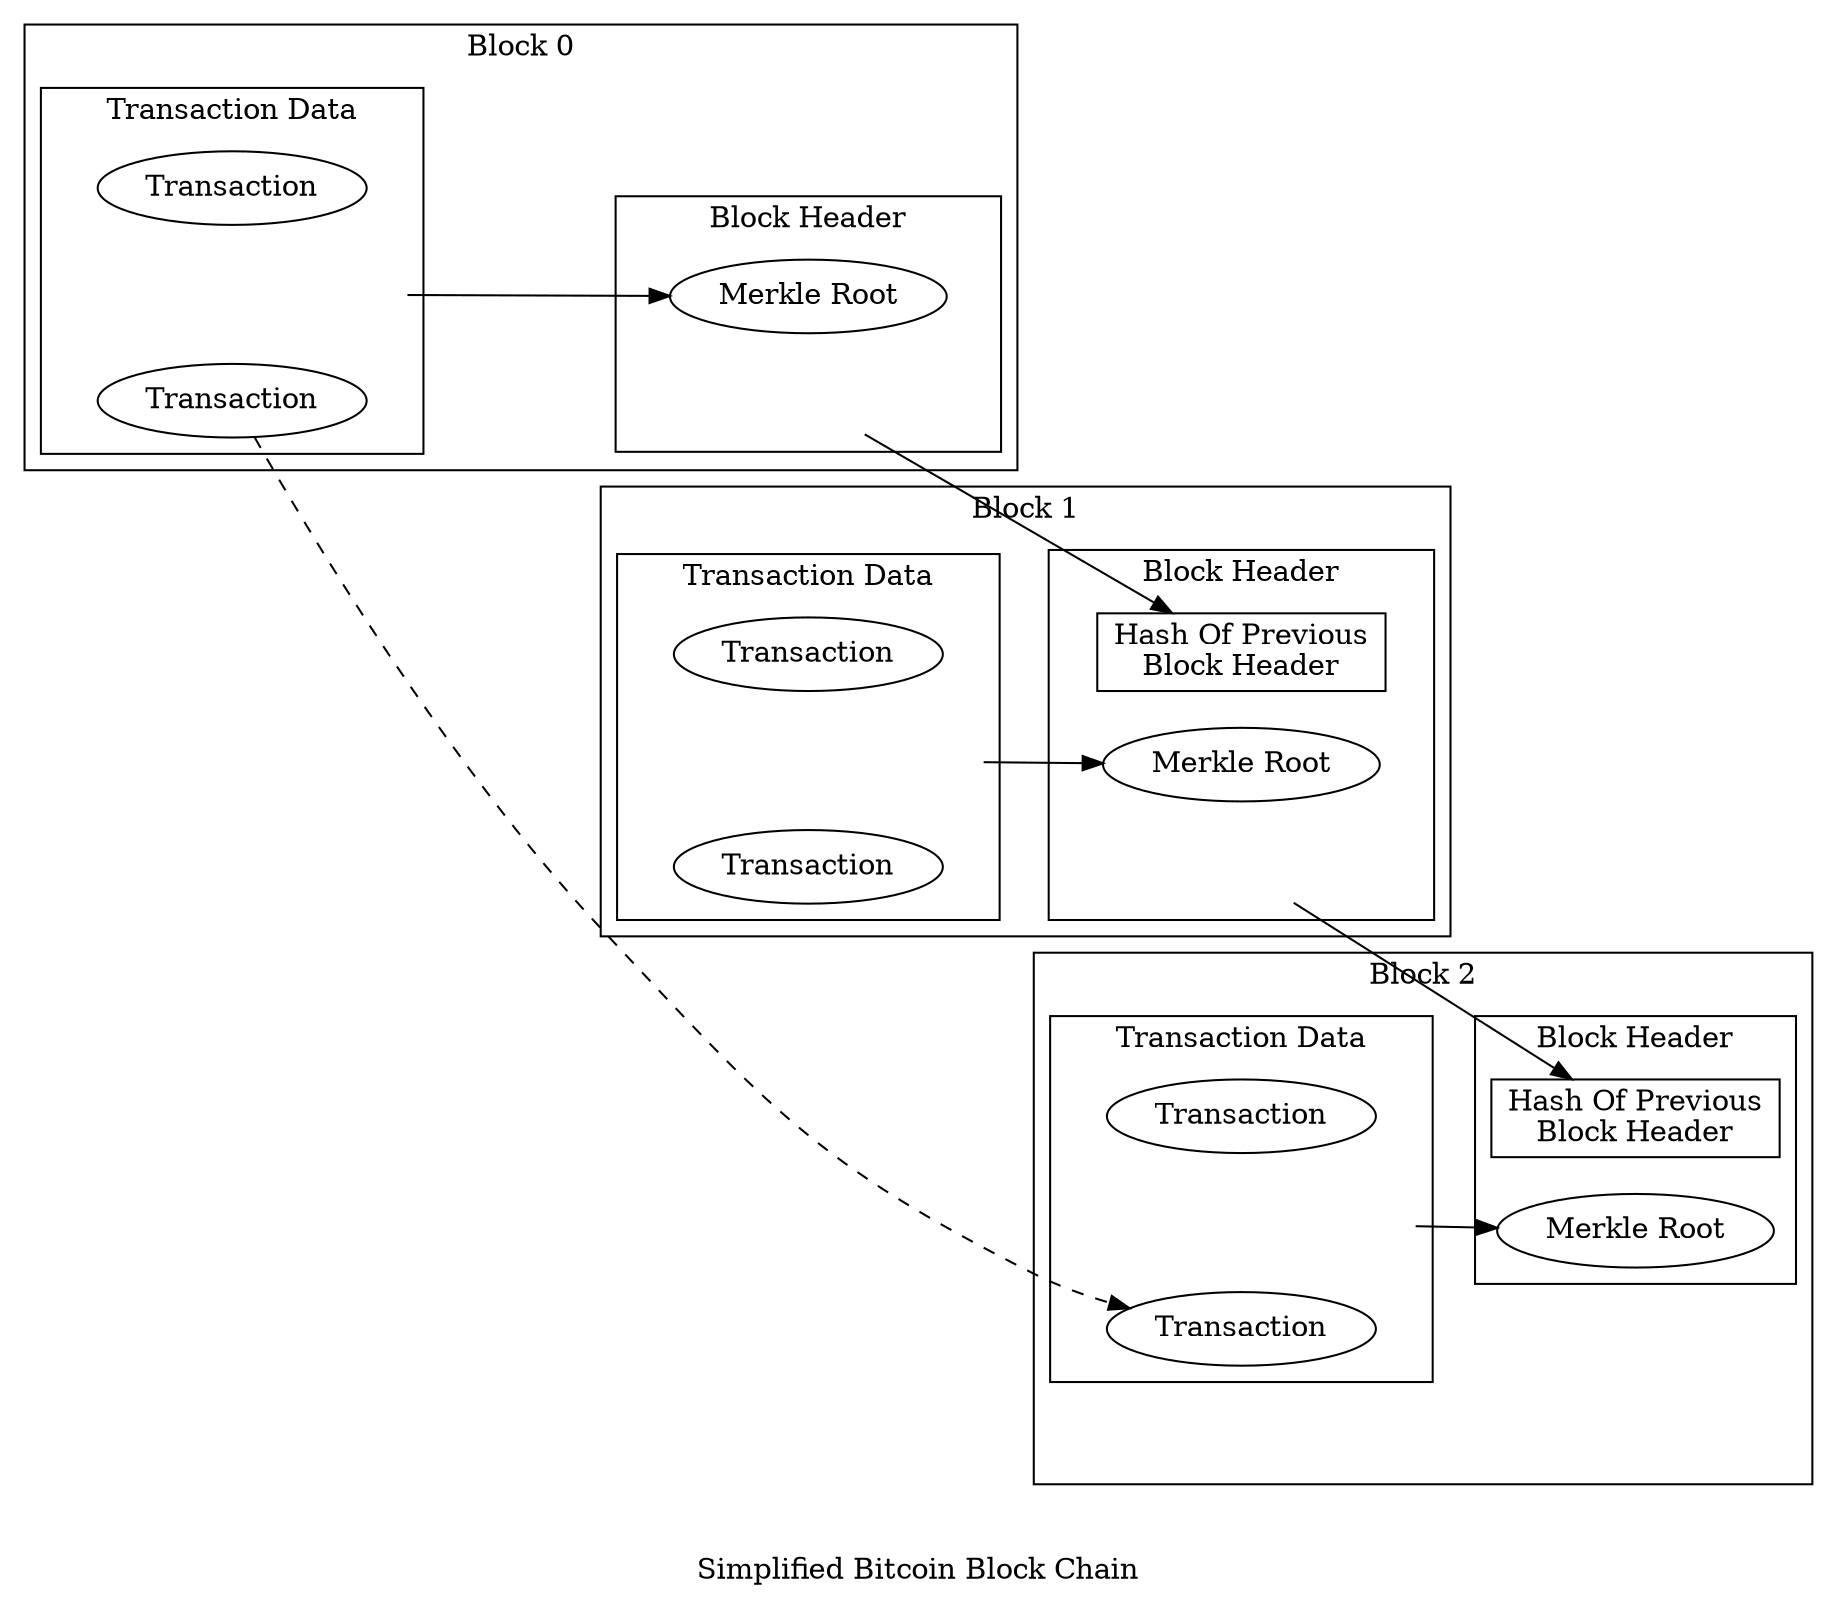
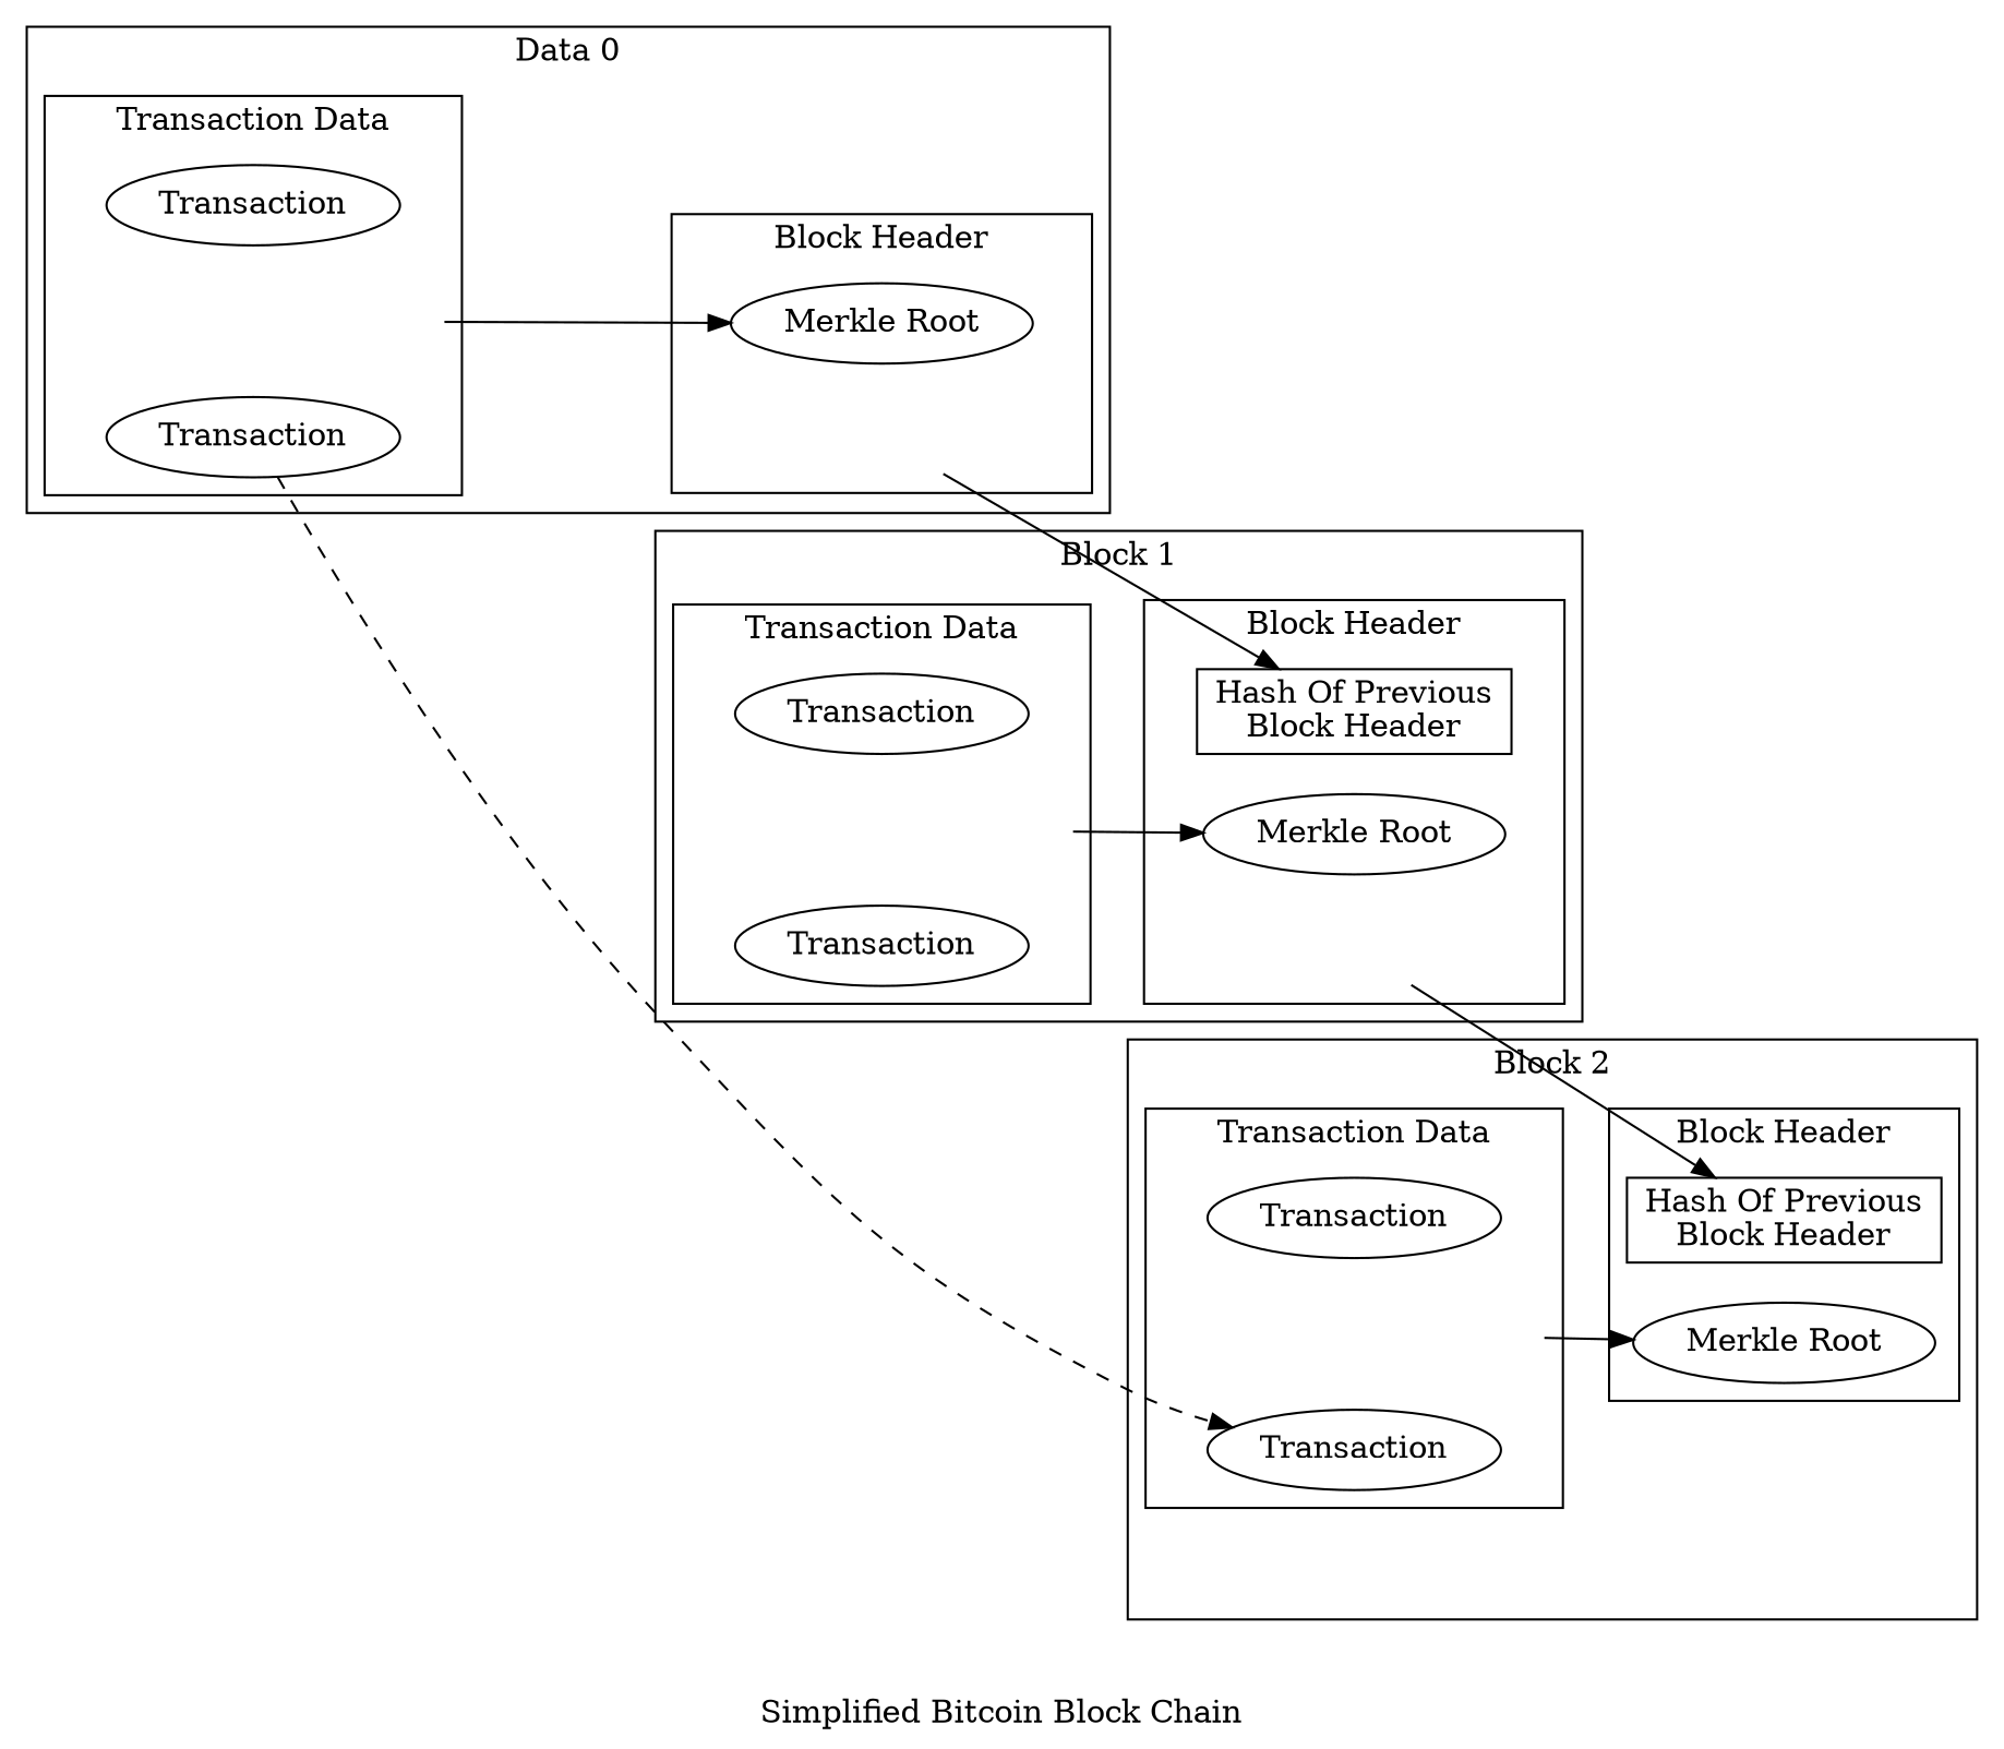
  digraph {
    label="Simplified Bitcoin Block Chain"
    rankdir=LR
    n1 [label="Merkle Root"]
    _blockHeader0 [height=0 style=invis width=0]
    n3 [label=Transaction]
    n4 [label=Transaction]
    _transactions0 [height=0 style=invis width=0]
    n6 [label="Merkle Root"]
    n7 [label="Hash Of Previous\nBlock Header" shape=box]
    _blockHeader1 [height=0 style=invis width=0]
    n9 [label=Transaction]
    _transactions1 [height=0 style=invis width=0]
    n11 [label=Transaction]
    n12 [label="Merkle Root"]
    n13 [label="Hash Of Previous\nBlock Header" shape=box]
    n14 [label=Transaction]
    _transactions2 [height=0 style=invis width=0]
    n16 [label=Transaction]
    _block2 [height=0 style=invis width=0]
    subgraph cluster_1 {
-     label="Block 0"
+     label="Data 0"
      subgraph cluster_2 {
        label="Block Header"
        n1
        _blockHeader0
      }
      subgraph cluster_3 {
        label="Transaction Data"
        n3
        n4
        _transactions0
      }
    }
    subgraph cluster_4 {
      label="Block 1"
      subgraph cluster_5 {
        label="Block Header"
        n6
        n7
        _blockHeader1
      }
      subgraph cluster_6 {
        label="Transaction Data"
        n9
        _transactions1
        n11
      }
    }
    subgraph cluster_7 {
      label="Block 2"
      _block2
      subgraph cluster_8 {
        label="Block Header"
        n12
        n13
      }
      subgraph cluster_9 {
        label="Transaction Data"
        n14
        _transactions2
        n16
      }
    }
    _blockHeader0 -> n7
    n4 -> n16 [style=dashed]
    _transactions0 -> n1 [minlen=3]
    _blockHeader1 -> n13
    _transactions1 -> n6
    _transactions2 -> n12
  }
